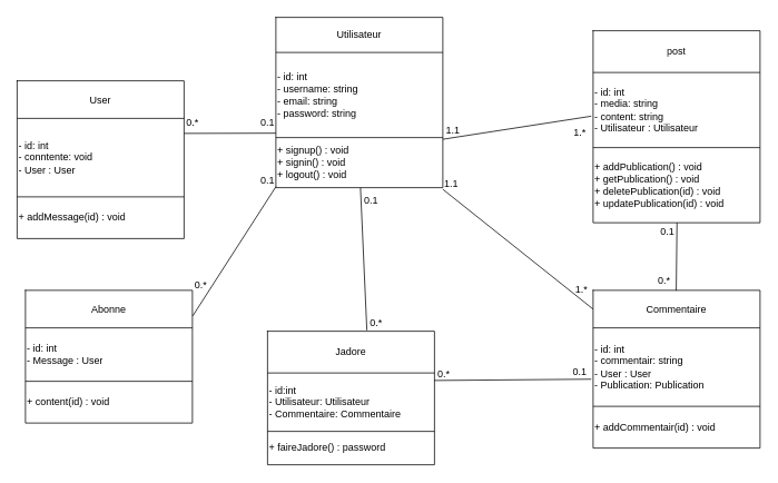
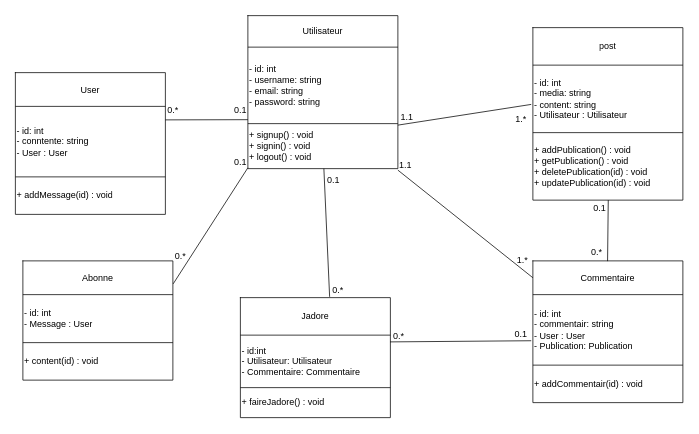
  <mxCell id="0" />
  <mxCell id="1" parent="0" />
  <mxCell id="2" value="" style="shape=table;startSize=0;container=1;collapsible=0;childLayout=tableLayout;" parent="1" vertex="1"><mxGeometry x="330" y="20" width="200" height="204" as="geometry" /></mxCell>
  <mxCell id="3" value="" style="shape=tableRow;horizontal=0;startSize=0;swimlaneHead=0;swimlaneBody=0;top=0;left=0;bottom=0;right=0;collapsible=0;dropTarget=0;fillColor=none;points=[[0,0.5],[1,0.5]];portConstraint=eastwest;" parent="2" vertex="1"><mxGeometry width="200" height="42" as="geometry" /></mxCell>
  <mxCell id="4" value="Utilisateur" style="shape=partialRectangle;html=1;whiteSpace=wrap;connectable=0;overflow=hidden;fillColor=none;top=0;left=0;bottom=0;right=0;pointerEvents=1;" parent="3" vertex="1"><mxGeometry width="200" height="42" as="geometry"><mxRectangle width="200" height="42" as="alternateBounds" /></mxGeometry></mxCell>
  <mxCell id="5" value="" style="shape=tableRow;horizontal=0;startSize=0;swimlaneHead=0;swimlaneBody=0;top=0;left=0;bottom=0;right=0;collapsible=0;dropTarget=0;fillColor=none;points=[[0,0.5],[1,0.5]];portConstraint=eastwest;" parent="2" vertex="1"><mxGeometry y="42" width="200" height="102" as="geometry" /></mxCell>
  <mxCell id="6" value="&lt;span style=&quot;&quot;&gt;- id: int&lt;/span&gt;&lt;br style=&quot;&quot;&gt;&lt;span style=&quot;&quot;&gt;- username: string&lt;/span&gt;&lt;br style=&quot;&quot;&gt;&lt;span style=&quot;&quot;&gt;- email: string&lt;/span&gt;&lt;br style=&quot;&quot;&gt;&lt;span style=&quot;&quot;&gt;- password: string&lt;br&gt;&lt;/span&gt;" style="shape=partialRectangle;html=1;whiteSpace=wrap;connectable=0;overflow=hidden;fillColor=none;top=0;left=0;bottom=0;right=0;pointerEvents=1;align=left;" parent="5" vertex="1"><mxGeometry width="200" height="102" as="geometry"><mxRectangle width="200" height="102" as="alternateBounds" /></mxGeometry></mxCell>
  <mxCell id="7" value="" style="shape=tableRow;horizontal=0;startSize=0;swimlaneHead=0;swimlaneBody=0;top=0;left=0;bottom=0;right=0;collapsible=0;dropTarget=0;fillColor=none;points=[[0,0.5],[1,0.5]];portConstraint=eastwest;" parent="2" vertex="1"><mxGeometry y="144" width="200" height="60" as="geometry" /></mxCell>
  <mxCell id="8" value="+&amp;nbsp;&lt;span style=&quot;&quot;&gt;signup&lt;/span&gt;&lt;span style=&quot;&quot;&gt;() : void&lt;/span&gt;&lt;br style=&quot;&quot;&gt;&lt;span style=&quot;&quot;&gt;+ signin&lt;/span&gt;&lt;span style=&quot;&quot;&gt;() : void&lt;br&gt;+ logout() : void&lt;/span&gt;" style="shape=partialRectangle;html=1;whiteSpace=wrap;connectable=0;overflow=hidden;fillColor=none;top=0;left=0;bottom=0;right=0;pointerEvents=1;align=left;" parent="7" vertex="1"><mxGeometry width="200" height="60" as="geometry"><mxRectangle width="200" height="60" as="alternateBounds" /></mxGeometry></mxCell>
  <mxCell id="9" value="" style="shape=table;startSize=0;container=1;collapsible=0;childLayout=tableLayout;fontStyle=1" parent="1" vertex="1"><mxGeometry x="710" y="347" width="200" height="189" as="geometry" /></mxCell>
  <mxCell id="10" value="" style="shape=tableRow;horizontal=0;startSize=0;swimlaneHead=0;swimlaneBody=0;top=0;left=0;bottom=0;right=0;collapsible=0;dropTarget=0;fillColor=none;points=[[0,0.5],[1,0.5]];portConstraint=eastwest;" parent="9" vertex="1"><mxGeometry width="200" height="45" as="geometry" /></mxCell>
  <mxCell id="11" value="Commentaire" style="shape=partialRectangle;html=1;whiteSpace=wrap;connectable=0;overflow=hidden;fillColor=none;top=0;left=0;bottom=0;right=0;pointerEvents=1;" parent="10" vertex="1"><mxGeometry width="200" height="45" as="geometry"><mxRectangle width="200" height="45" as="alternateBounds" /></mxGeometry></mxCell>
  <mxCell id="12" value="" style="shape=tableRow;horizontal=0;startSize=0;swimlaneHead=0;swimlaneBody=0;top=0;left=0;bottom=0;right=0;collapsible=0;dropTarget=0;fillColor=none;points=[[0,0.5],[1,0.5]];portConstraint=eastwest;" parent="9" vertex="1"><mxGeometry y="45" width="200" height="94" as="geometry" /></mxCell>
  <mxCell id="13" value="&lt;div style=&quot;&quot;&gt;&lt;span style=&quot;background-color: initial;&quot;&gt;- id: int&lt;/span&gt;&lt;/div&gt;&lt;span style=&quot;&quot;&gt;&lt;div style=&quot;&quot;&gt;&lt;span style=&quot;background-color: initial;&quot;&gt;- commentair: string&lt;/span&gt;&lt;br&gt;&lt;/div&gt;&lt;/span&gt;&lt;span style=&quot;&quot;&gt;&lt;div style=&quot;&quot;&gt;- User : User&lt;span style=&quot;background-color: initial;&quot;&gt;&lt;br&gt;&lt;/span&gt;&lt;/div&gt;&lt;div style=&quot;&quot;&gt;- Publication: Publication&lt;/div&gt;&lt;/span&gt;" style="shape=partialRectangle;html=1;whiteSpace=wrap;connectable=0;overflow=hidden;fillColor=none;top=0;left=0;bottom=0;right=0;pointerEvents=1;align=left;" parent="12" vertex="1"><mxGeometry width="200" height="94" as="geometry"><mxRectangle width="200" height="94" as="alternateBounds" /></mxGeometry></mxCell>
  <mxCell id="14" value="" style="shape=tableRow;horizontal=0;startSize=0;swimlaneHead=0;swimlaneBody=0;top=0;left=0;bottom=0;right=0;collapsible=0;dropTarget=0;fillColor=none;points=[[0,0.5],[1,0.5]];portConstraint=eastwest;" parent="9" vertex="1"><mxGeometry y="139" width="200" height="50" as="geometry" /></mxCell>
  <mxCell id="15" value="&lt;span style=&quot;&quot;&gt;+ addCommentair&lt;/span&gt;&lt;span style=&quot;&quot;&gt;(id) : void&lt;/span&gt;" style="shape=partialRectangle;html=1;whiteSpace=wrap;connectable=0;overflow=hidden;fillColor=none;top=0;left=0;bottom=0;right=0;pointerEvents=1;align=left;" parent="14" vertex="1"><mxGeometry width="200" height="50" as="geometry"><mxRectangle width="200" height="50" as="alternateBounds" /></mxGeometry></mxCell>
  <mxCell id="16" value="" style="shape=table;startSize=0;container=1;collapsible=0;childLayout=tableLayout;" parent="1" vertex="1"><mxGeometry x="710" y="36" width="200" height="230" as="geometry" /></mxCell>
  <mxCell id="17" value="" style="shape=tableRow;horizontal=0;startSize=0;swimlaneHead=0;swimlaneBody=0;top=0;left=0;bottom=0;right=0;collapsible=0;dropTarget=0;fillColor=none;points=[[0,0.5],[1,0.5]];portConstraint=eastwest;" parent="16" vertex="1"><mxGeometry width="200" height="50" as="geometry" /></mxCell>
  <mxCell id="18" value="post" style="shape=partialRectangle;html=1;whiteSpace=wrap;connectable=0;overflow=hidden;fillColor=none;top=0;left=0;bottom=0;right=0;pointerEvents=1;" parent="17" vertex="1"><mxGeometry width="200" height="50" as="geometry"><mxRectangle width="200" height="50" as="alternateBounds" /></mxGeometry></mxCell>
  <mxCell id="19" value="" style="shape=tableRow;horizontal=0;startSize=0;swimlaneHead=0;swimlaneBody=0;top=0;left=0;bottom=0;right=0;collapsible=0;dropTarget=0;fillColor=none;points=[[0,0.5],[1,0.5]];portConstraint=eastwest;" parent="16" vertex="1"><mxGeometry y="50" width="200" height="90" as="geometry" /></mxCell>
  <mxCell id="20" value="- id: int&amp;nbsp;&lt;br&gt;- media: string&lt;br&gt;- content: string&lt;br&gt;- Utilisateur : Utilisateur&amp;nbsp;" style="shape=partialRectangle;html=1;whiteSpace=wrap;connectable=0;overflow=hidden;fillColor=none;top=0;left=0;bottom=0;right=0;pointerEvents=1;align=left;" parent="19" vertex="1"><mxGeometry width="200" height="90" as="geometry"><mxRectangle width="200" height="90" as="alternateBounds" /></mxGeometry></mxCell>
  <mxCell id="21" value="" style="shape=tableRow;horizontal=0;startSize=0;swimlaneHead=0;swimlaneBody=0;top=0;left=0;bottom=0;right=0;collapsible=0;dropTarget=0;fillColor=none;points=[[0,0.5],[1,0.5]];portConstraint=eastwest;" parent="16" vertex="1"><mxGeometry y="140" width="200" height="90" as="geometry" /></mxCell>
  <mxCell id="22" value="+ addPublication() : void&lt;br&gt;+ getPublication() : void&lt;br&gt;+ deletePublication(id) : void&lt;br&gt;+ updatePublication(id) : void" style="shape=partialRectangle;html=1;whiteSpace=wrap;connectable=0;overflow=hidden;fillColor=none;top=0;left=0;bottom=0;right=0;pointerEvents=1;align=left;" parent="21" vertex="1"><mxGeometry width="200" height="90" as="geometry"><mxRectangle width="200" height="90" as="alternateBounds" /></mxGeometry></mxCell>
  <mxCell id="23" value="" style="shape=table;startSize=0;container=1;collapsible=0;childLayout=tableLayout;" parent="1" vertex="1"><mxGeometry x="320" y="396" width="200" height="160.0" as="geometry" /></mxCell>
  <mxCell id="24" value="" style="shape=tableRow;horizontal=0;startSize=0;swimlaneHead=0;swimlaneBody=0;top=0;left=0;bottom=0;right=0;collapsible=0;dropTarget=0;fillColor=none;points=[[0,0.5],[1,0.5]];portConstraint=eastwest;" parent="23" vertex="1"><mxGeometry width="200" height="50" as="geometry" /></mxCell>
  <mxCell id="25" value="Jadore" style="shape=partialRectangle;html=1;whiteSpace=wrap;connectable=0;overflow=hidden;fillColor=none;top=0;left=0;bottom=0;right=0;pointerEvents=1;" parent="24" vertex="1"><mxGeometry width="200" height="50" as="geometry"><mxRectangle width="200" height="50" as="alternateBounds" /></mxGeometry></mxCell>
  <mxCell id="26" value="" style="shape=tableRow;horizontal=0;startSize=0;swimlaneHead=0;swimlaneBody=0;top=0;left=0;bottom=0;right=0;collapsible=0;dropTarget=0;fillColor=none;points=[[0,0.5],[1,0.5]];portConstraint=eastwest;" parent="23" vertex="1"><mxGeometry y="50" width="200" height="70" as="geometry" /></mxCell>
  <mxCell id="27" value="- id:int&lt;br&gt;- Utilisateur: Utilisateur&lt;br&gt;- Commentaire: Commentaire" style="shape=partialRectangle;html=1;whiteSpace=wrap;connectable=0;overflow=hidden;fillColor=none;top=0;left=0;bottom=0;right=0;pointerEvents=1;align=left;" parent="26" vertex="1"><mxGeometry width="200" height="70" as="geometry"><mxRectangle width="200" height="70" as="alternateBounds" /></mxGeometry></mxCell>
  <mxCell id="28" value="" style="shape=tableRow;horizontal=0;startSize=0;swimlaneHead=0;swimlaneBody=0;top=0;left=0;bottom=0;right=0;collapsible=0;dropTarget=0;fillColor=none;points=[[0,0.5],[1,0.5]];portConstraint=eastwest;" parent="23" vertex="1"><mxGeometry y="120" width="200" height="40" as="geometry" /></mxCell>
- <mxCell id="29" value="+ faireJadore() : password" style="shape=partialRectangle;html=1;whiteSpace=wrap;connectable=0;overflow=hidden;fillColor=none;top=0;left=0;bottom=0;right=0;pointerEvents=1;align=left;" parent="28" vertex="1"><mxGeometry width="200" height="40" as="geometry"><mxRectangle width="200" height="40" as="alternateBounds" /></mxGeometry></mxCell>
+ <mxCell id="29" value="+ faireJadore() : void" style="shape=partialRectangle;html=1;whiteSpace=wrap;connectable=0;overflow=hidden;fillColor=none;top=0;left=0;bottom=0;right=0;pointerEvents=1;align=left;" parent="28" vertex="1"><mxGeometry width="200" height="40" as="geometry"><mxRectangle width="200" height="40" as="alternateBounds" /></mxGeometry></mxCell>
  <mxCell id="30" value="" style="endArrow=none;html=1;entryX=-0.011;entryY=0.582;entryDx=0;entryDy=0;entryPerimeter=0;" parent="1" target="19" edge="1"><mxGeometry width="50" height="50" relative="1" as="geometry"><mxPoint x="530" y="166" as="sourcePoint" /><mxPoint x="580" y="116" as="targetPoint" /></mxGeometry></mxCell>
  <mxCell id="31" value="1.1" style="text;html=1;align=center;verticalAlign=middle;resizable=0;points=[];autosize=1;strokeColor=none;fillColor=none;" parent="1" vertex="1"><mxGeometry x="522" y="141" width="40" height="30" as="geometry" /></mxCell>
  <mxCell id="32" value="1.*" style="text;html=1;align=center;verticalAlign=middle;resizable=0;points=[];autosize=1;strokeColor=none;fillColor=none;" parent="1" vertex="1"><mxGeometry x="674" y="143" width="40" height="30" as="geometry" /></mxCell>
  <mxCell id="33" value="" style="endArrow=none;html=1;exitX=0.595;exitY=-0.021;exitDx=0;exitDy=0;exitPerimeter=0;" parent="1" source="24" target="7" edge="1"><mxGeometry width="50" height="50" relative="1" as="geometry"><mxPoint x="440" y="376" as="sourcePoint" /><mxPoint x="617.8" y="377.48" as="targetPoint" /></mxGeometry></mxCell>
  <mxCell id="34" value="0.1" style="text;html=1;align=center;verticalAlign=middle;resizable=0;points=[];autosize=1;strokeColor=none;fillColor=none;" parent="1" vertex="1"><mxGeometry x="424" y="224" width="40" height="30" as="geometry" /></mxCell>
  <mxCell id="35" value="0.*" style="text;html=1;align=center;verticalAlign=middle;resizable=0;points=[];autosize=1;strokeColor=none;fillColor=none;" parent="1" vertex="1"><mxGeometry x="430" y="371" width="40" height="30" as="geometry" /></mxCell>
  <mxCell id="36" value="" style="endArrow=none;html=1;exitX=0.998;exitY=0.129;exitDx=0;exitDy=0;exitPerimeter=0;entryX=-0.011;entryY=0.654;entryDx=0;entryDy=0;entryPerimeter=0;" parent="1" source="26" target="12" edge="1"><mxGeometry width="50" height="50" relative="1" as="geometry"><mxPoint x="547.79" y="464.95" as="sourcePoint" /><mxPoint x="539.998" y="336" as="targetPoint" /></mxGeometry></mxCell>
  <mxCell id="37" value="0.*" style="text;html=1;align=center;verticalAlign=middle;resizable=0;points=[];autosize=1;strokeColor=none;fillColor=none;" parent="1" vertex="1"><mxGeometry x="511" y="432" width="40" height="30" as="geometry" /></mxCell>
  <mxCell id="38" value="0.1" style="text;html=1;align=center;verticalAlign=middle;resizable=0;points=[];autosize=1;strokeColor=none;fillColor=none;" parent="1" vertex="1"><mxGeometry x="674" y="430" width="40" height="30" as="geometry" /></mxCell>
  <mxCell id="39" value="" style="endArrow=none;html=1;exitX=0.498;exitY=0.008;exitDx=0;exitDy=0;exitPerimeter=0;" parent="1" source="10" edge="1"><mxGeometry width="50" height="50" relative="1" as="geometry"><mxPoint x="809.5" y="364.95" as="sourcePoint" /><mxPoint x="810.5" y="266" as="targetPoint" /></mxGeometry></mxCell>
  <mxCell id="40" value="0.1" style="text;html=1;align=center;verticalAlign=middle;resizable=0;points=[];autosize=1;strokeColor=none;fillColor=none;" parent="1" vertex="1"><mxGeometry x="779" y="262" width="40" height="30" as="geometry" /></mxCell>
  <mxCell id="41" value="0.*" style="text;html=1;align=center;verticalAlign=middle;resizable=0;points=[];autosize=1;strokeColor=none;fillColor=none;" parent="1" vertex="1"><mxGeometry x="775" y="321" width="40" height="30" as="geometry" /></mxCell>
  <mxCell id="42" value="" style="endArrow=none;html=1;entryX=0;entryY=0.5;entryDx=0;entryDy=0;" parent="1" target="10" edge="1"><mxGeometry width="50" height="50" relative="1" as="geometry"><mxPoint x="530" y="226" as="sourcePoint" /><mxPoint x="707.8" y="227.48" as="targetPoint" /></mxGeometry></mxCell>
  <mxCell id="43" value="1.1" style="text;html=1;align=center;verticalAlign=middle;resizable=0;points=[];autosize=1;strokeColor=none;fillColor=none;" parent="1" vertex="1"><mxGeometry x="520" y="205" width="40" height="30" as="geometry" /></mxCell>
  <mxCell id="44" value="1.*" style="text;html=1;align=center;verticalAlign=middle;resizable=0;points=[];autosize=1;strokeColor=none;fillColor=none;" parent="1" vertex="1"><mxGeometry x="676" y="331" width="40" height="30" as="geometry" /></mxCell>
  <mxCell id="45" value="" style="shape=table;startSize=0;container=1;collapsible=0;childLayout=tableLayout;fontStyle=1" parent="1" vertex="1"><mxGeometry x="20" y="96" width="200" height="189" as="geometry" /></mxCell>
  <mxCell id="46" value="" style="shape=tableRow;horizontal=0;startSize=0;swimlaneHead=0;swimlaneBody=0;top=0;left=0;bottom=0;right=0;collapsible=0;dropTarget=0;fillColor=none;points=[[0,0.5],[1,0.5]];portConstraint=eastwest;" parent="45" vertex="1"><mxGeometry width="200" height="45" as="geometry" /></mxCell>
  <mxCell id="47" value="User" style="shape=partialRectangle;html=1;whiteSpace=wrap;connectable=0;overflow=hidden;fillColor=none;top=0;left=0;bottom=0;right=0;pointerEvents=1;" parent="46" vertex="1"><mxGeometry width="200" height="45" as="geometry"><mxRectangle width="200" height="45" as="alternateBounds" /></mxGeometry></mxCell>
  <mxCell id="48" value="" style="shape=tableRow;horizontal=0;startSize=0;swimlaneHead=0;swimlaneBody=0;top=0;left=0;bottom=0;right=0;collapsible=0;dropTarget=0;fillColor=none;points=[[0,0.5],[1,0.5]];portConstraint=eastwest;" parent="45" vertex="1"><mxGeometry y="45" width="200" height="94" as="geometry" /></mxCell>
- <mxCell id="49" value="&lt;div style=&quot;&quot;&gt;&lt;span style=&quot;background-color: initial;&quot;&gt;- id: int&lt;/span&gt;&lt;/div&gt;&lt;span style=&quot;&quot;&gt;&lt;div style=&quot;&quot;&gt;&lt;span style=&quot;background-color: initial;&quot;&gt;- conntente: void&lt;/span&gt;&lt;br&gt;&lt;/div&gt;&lt;/span&gt;&lt;span style=&quot;&quot;&gt;&lt;div style=&quot;&quot;&gt;&lt;span style=&quot;background-color: initial;&quot;&gt;- User : User&lt;/span&gt;&lt;br&gt;&lt;/div&gt;&lt;/span&gt;" style="shape=partialRectangle;html=1;whiteSpace=wrap;connectable=0;overflow=hidden;fillColor=none;top=0;left=0;bottom=0;right=0;pointerEvents=1;align=left;" parent="48" vertex="1"><mxGeometry width="200" height="94" as="geometry"><mxRectangle width="200" height="94" as="alternateBounds" /></mxGeometry></mxCell>
+ <mxCell id="49" value="&lt;div style=&quot;&quot;&gt;&lt;span style=&quot;background-color: initial;&quot;&gt;- id: int&lt;/span&gt;&lt;/div&gt;&lt;span style=&quot;&quot;&gt;&lt;div style=&quot;&quot;&gt;&lt;span style=&quot;background-color: initial;&quot;&gt;- conntente: string&lt;/span&gt;&lt;br&gt;&lt;/div&gt;&lt;/span&gt;&lt;span style=&quot;&quot;&gt;&lt;div style=&quot;&quot;&gt;&lt;span style=&quot;background-color: initial;&quot;&gt;- User : User&lt;/span&gt;&lt;br&gt;&lt;/div&gt;&lt;/span&gt;" style="shape=partialRectangle;html=1;whiteSpace=wrap;connectable=0;overflow=hidden;fillColor=none;top=0;left=0;bottom=0;right=0;pointerEvents=1;align=left;" parent="48" vertex="1"><mxGeometry width="200" height="94" as="geometry"><mxRectangle width="200" height="94" as="alternateBounds" /></mxGeometry></mxCell>
  <mxCell id="50" value="" style="shape=tableRow;horizontal=0;startSize=0;swimlaneHead=0;swimlaneBody=0;top=0;left=0;bottom=0;right=0;collapsible=0;dropTarget=0;fillColor=none;points=[[0,0.5],[1,0.5]];portConstraint=eastwest;" parent="45" vertex="1"><mxGeometry y="139" width="200" height="50" as="geometry" /></mxCell>
  <mxCell id="51" value="&lt;span style=&quot;&quot;&gt;+ addMessage&lt;/span&gt;&lt;span style=&quot;&quot;&gt;(id) : void&lt;/span&gt;" style="shape=partialRectangle;html=1;whiteSpace=wrap;connectable=0;overflow=hidden;fillColor=none;top=0;left=0;bottom=0;right=0;pointerEvents=1;align=left;" parent="50" vertex="1"><mxGeometry width="200" height="50" as="geometry"><mxRectangle width="200" height="50" as="alternateBounds" /></mxGeometry></mxCell>
  <mxCell id="52" value="" style="endArrow=none;html=1;entryX=-0.011;entryY=0.582;entryDx=0;entryDy=0;entryPerimeter=0;" parent="1" edge="1"><mxGeometry width="50" height="50" relative="1" as="geometry"><mxPoint x="220" y="159" as="sourcePoint" /><mxPoint x="330" y="158.74" as="targetPoint" /></mxGeometry></mxCell>
  <mxCell id="53" value="0.*" style="text;html=1;align=center;verticalAlign=middle;resizable=0;points=[];autosize=1;strokeColor=none;fillColor=none;" parent="1" vertex="1"><mxGeometry y="131" width="40" height="30" as="geometry" x="210" /></mxCell>
  <mxCell id="54" value="0.1" style="text;html=1;align=center;verticalAlign=middle;resizable=0;points=[];autosize=1;strokeColor=none;fillColor=none;" parent="1" vertex="1"><mxGeometry x="300" y="131" width="40" height="30" as="geometry" /></mxCell>
  <mxCell id="55" value="" style="shape=table;startSize=0;container=1;collapsible=0;childLayout=tableLayout;fontStyle=1" parent="1" vertex="1"><mxGeometry x="30" y="347" width="200" height="159" as="geometry" /></mxCell>
  <mxCell id="56" value="" style="shape=tableRow;horizontal=0;startSize=0;swimlaneHead=0;swimlaneBody=0;top=0;left=0;bottom=0;right=0;collapsible=0;dropTarget=0;fillColor=none;points=[[0,0.5],[1,0.5]];portConstraint=eastwest;" parent="55" vertex="1"><mxGeometry width="200" height="45" as="geometry" /></mxCell>
  <mxCell id="57" value="Abonne" style="shape=partialRectangle;html=1;whiteSpace=wrap;connectable=0;overflow=hidden;fillColor=none;top=0;left=0;bottom=0;right=0;pointerEvents=1;" parent="56" vertex="1"><mxGeometry width="200" height="45" as="geometry"><mxRectangle width="200" height="45" as="alternateBounds" /></mxGeometry></mxCell>
  <mxCell id="58" value="" style="shape=tableRow;horizontal=0;startSize=0;swimlaneHead=0;swimlaneBody=0;top=0;left=0;bottom=0;right=0;collapsible=0;dropTarget=0;fillColor=none;points=[[0,0.5],[1,0.5]];portConstraint=eastwest;" parent="55" vertex="1"><mxGeometry y="45" width="200" height="64" as="geometry" /></mxCell>
  <mxCell id="59" value="&lt;div style=&quot;&quot;&gt;&lt;span style=&quot;background-color: initial;&quot;&gt;- id: int&lt;/span&gt;&lt;/div&gt;&lt;span style=&quot;&quot;&gt;&lt;div style=&quot;&quot;&gt;&lt;span style=&quot;background-color: initial;&quot;&gt;- Message : User&lt;/span&gt;&lt;br&gt;&lt;/div&gt;&lt;/span&gt;" style="shape=partialRectangle;html=1;whiteSpace=wrap;connectable=0;overflow=hidden;fillColor=none;top=0;left=0;bottom=0;right=0;pointerEvents=1;align=left;" parent="58" vertex="1"><mxGeometry width="200" height="64" as="geometry"><mxRectangle width="200" height="64" as="alternateBounds" /></mxGeometry></mxCell>
  <mxCell id="60" value="" style="shape=tableRow;horizontal=0;startSize=0;swimlaneHead=0;swimlaneBody=0;top=0;left=0;bottom=0;right=0;collapsible=0;dropTarget=0;fillColor=none;points=[[0,0.5],[1,0.5]];portConstraint=eastwest;" parent="55" vertex="1"><mxGeometry y="109" width="200" height="50" as="geometry" /></mxCell>
  <mxCell id="61" value="&lt;span style=&quot;&quot;&gt;+ content&lt;/span&gt;&lt;span style=&quot;&quot;&gt;(id) : void&lt;/span&gt;" style="shape=partialRectangle;html=1;whiteSpace=wrap;connectable=0;overflow=hidden;fillColor=none;top=0;left=0;bottom=0;right=0;pointerEvents=1;align=left;" parent="60" vertex="1"><mxGeometry width="200" height="50" as="geometry"><mxRectangle width="200" height="50" as="alternateBounds" /></mxGeometry></mxCell>
  <mxCell id="62" value="" style="endArrow=none;html=1;entryX=-0.011;entryY=0.582;entryDx=0;entryDy=0;entryPerimeter=0;exitX=1.002;exitY=0.681;exitDx=0;exitDy=0;exitPerimeter=0;" parent="1" source="56" edge="1"><mxGeometry width="50" height="50" relative="1" as="geometry"><mxPoint x="220" y="223.15" as="sourcePoint" /><mxPoint x="330" y="222.89" as="targetPoint" /></mxGeometry></mxCell>
  <mxCell id="63" value="0.1" style="text;html=1;align=center;verticalAlign=middle;resizable=0;points=[];autosize=1;strokeColor=none;fillColor=none;" parent="1" vertex="1"><mxGeometry x="300" y="201" width="40" height="30" as="geometry" /></mxCell>
  <mxCell id="64" value="0.*" style="text;html=1;align=center;verticalAlign=middle;resizable=0;points=[];autosize=1;strokeColor=none;fillColor=none;" parent="1" vertex="1"><mxGeometry x="220" y="326" width="40" height="30" as="geometry" /></mxCell>
